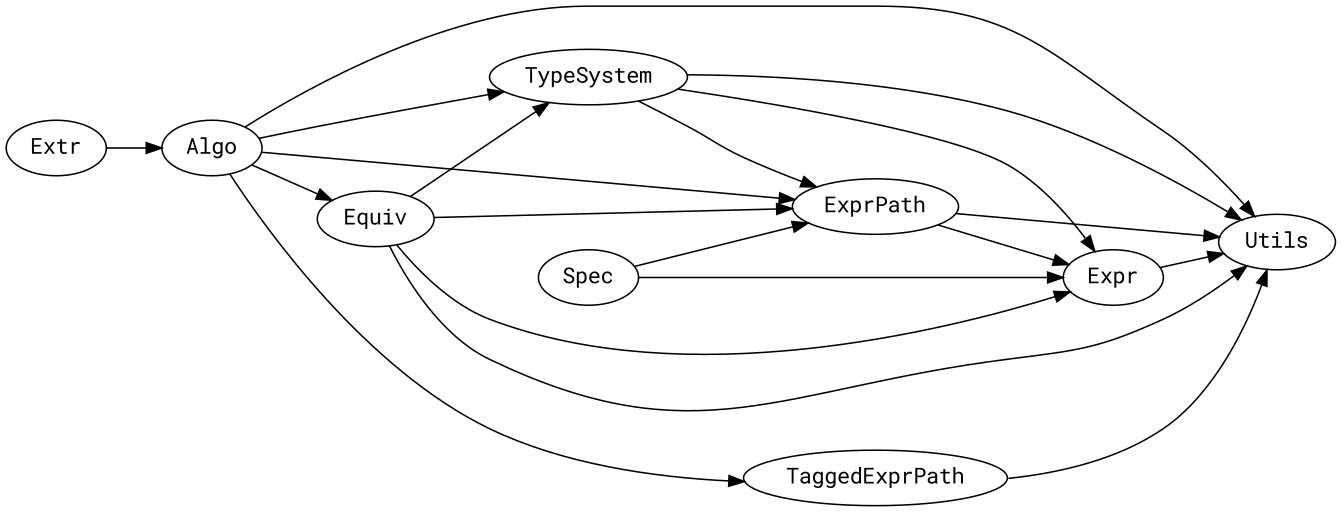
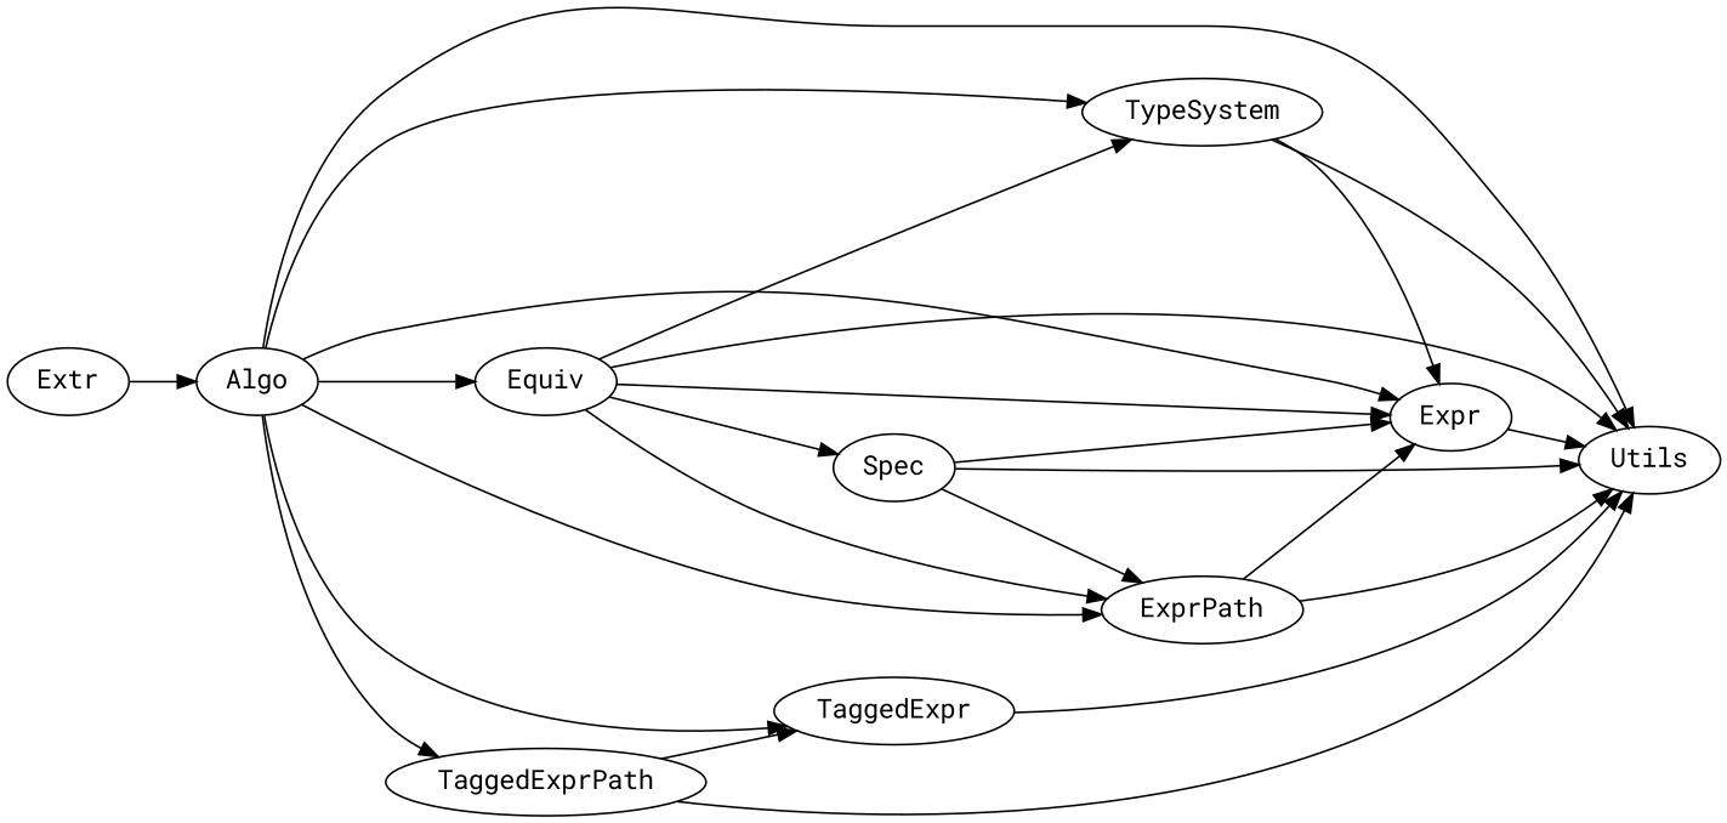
  digraph {
    fontname="Roboto Mono"
    rankdir=LR
    node [fontname="Roboto Mono"]
    edge [fontname="Roboto Mono"]
    n1 [label=Algo]
    n2 [label=Equiv]
    n3 [label=Expr]
    n4 [label=ExprPath]
+   n5 [label=TaggedExpr]
    n6 [label=TaggedExprPath]
    n7 [label=TypeSystem]
    n8 [label=Utils]
    n9 [label=Spec]
    n10 [label=Extr]
    n1 -> n2
+   n1 -> n3
    n1 -> n4
+   n1 -> n5
    n1 -> n6
    n1 -> n7
    n1 -> n8
    n2 -> n3
    n2 -> n4
    n2 -> n7
    n2 -> n8
+   n2 -> n9
    n3 -> n8
    n4 -> n3
    n4 -> n8
+   n5 -> n8
+   n6 -> n5
    n6 -> n8
    n7 -> n3
-   n7 -> n4
    n7 -> n8
    n9 -> n3
    n9 -> n4
+   n9 -> n8
    n10 -> n1
  }
